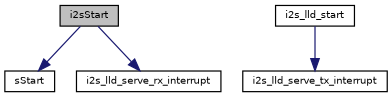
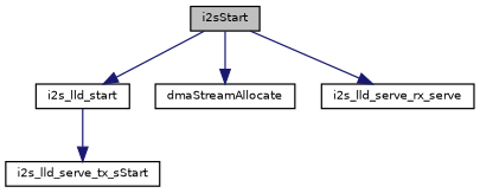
  digraph {
    rankdir=TB
    node [color=black fontname=Helvetica fontsize=8 shape=record]
    edge [color=midnightblue fontname=Helvetica fontsize=8 labelfontname=Helvetica labelfontsize=8 style=solid]
    n1 [fillcolor=grey75 fontcolor=black height=0.2 label=i2sStart style=filled width=0.4]
    n2 [height=0.2 label=i2s_lld_start width=0.4]
-   n3 [height=0.2 label=sStart width=0.4]
-   n4 [height=0.2 label=i2s_lld_serve_rx_interrupt width=0.4]
-   n5 [height=0.2 label=i2s_lld_serve_tx_interrupt width=0.4]
+   n3 [height=0.2 label=dmaStreamAllocate width=0.4]
+   n4 [height=0.2 label=i2s_lld_serve_rx_serve width=0.4]
+   n5 [height=0.2 label=i2s_lld_serve_tx_sStart width=0.4]
+   n1 -> n2
    n1 -> n3
    n1 -> n4
    n2 -> n5
  }
